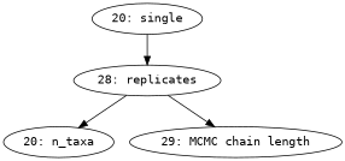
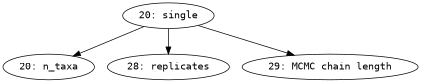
  digraph {
    fontname="DejaVu Sans Mono"
    node [fontname="DejaVu Sans Mono"]
    edge [fontname="DejaVu Sans Mono"]
    n1 [label="20: n_taxa"]
    n2 [label="28: replicates"]
    n3 [label="29: MCMC chain length"]
    n4 [label="20: single"]
-   n2 -> n1
-   n2 -> n3
+   n4 -> n1
+   n4 -> n3
    n4 -> n2
  }
